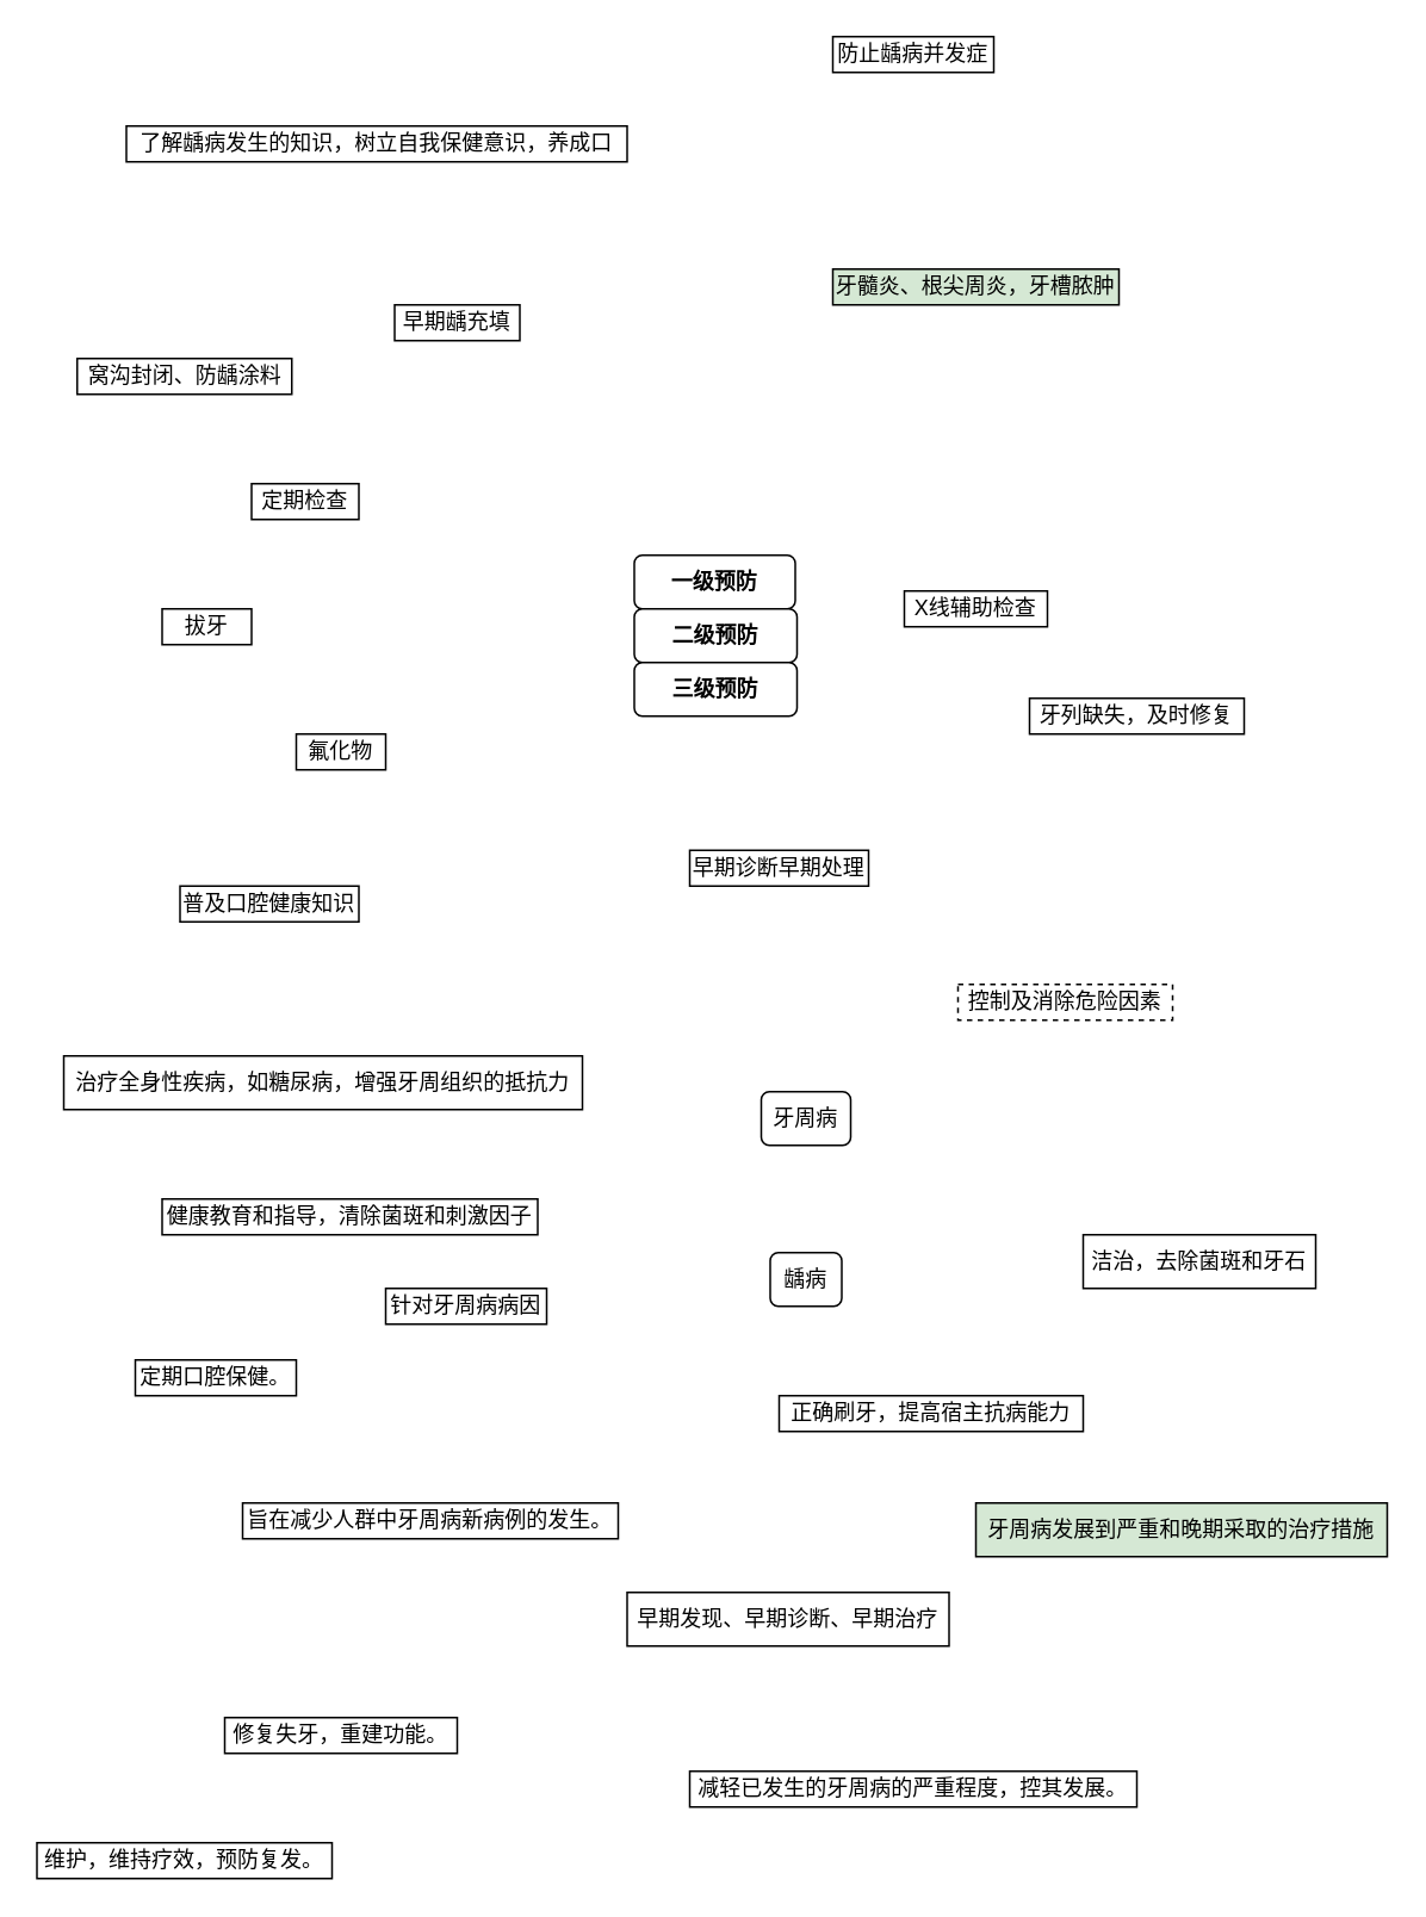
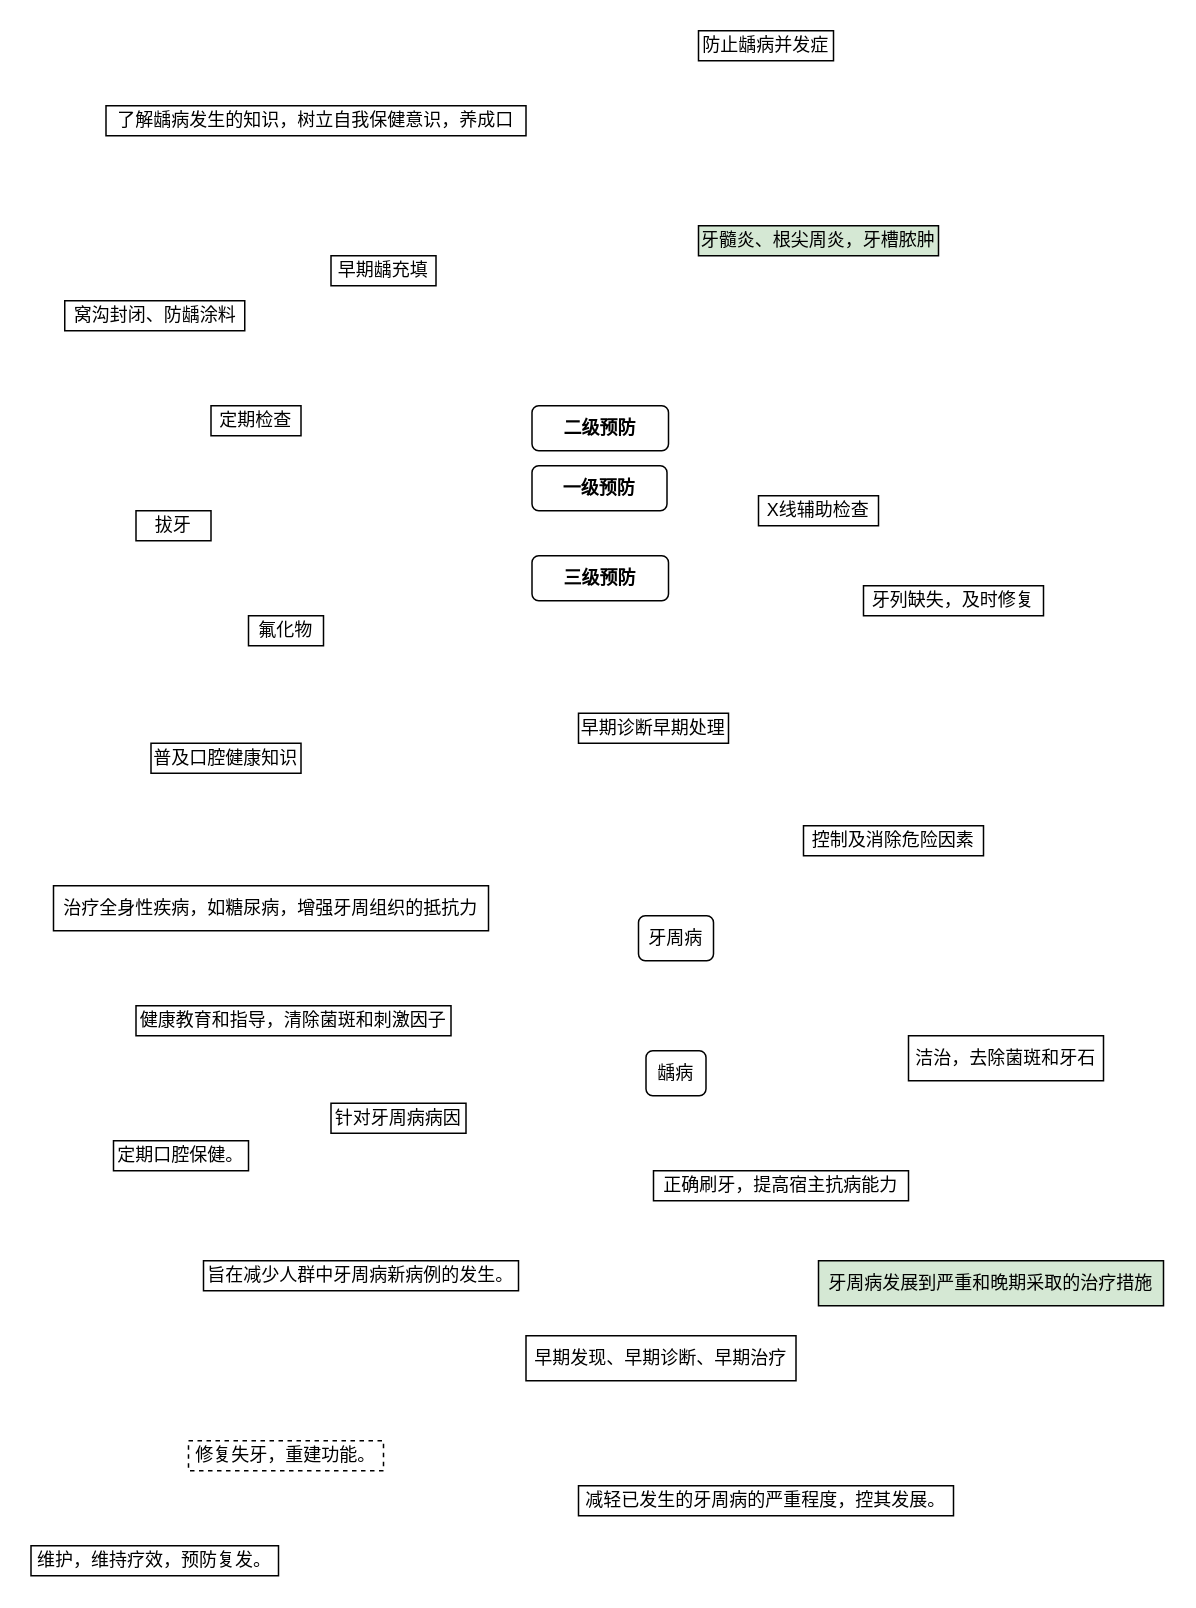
  <mxCell id="0" />
  <mxCell id="1" parent="0" />
  <mxCell id="2" value="&lt;b&gt;一级预防&lt;/b&gt;" style="rounded=1;whiteSpace=wrap;html=1;" vertex="1" parent="1"><mxGeometry x="354" y="310" width="90" height="30" as="geometry" /></mxCell>
- <mxCell id="3" value="&lt;b&gt;二级预防&lt;/b&gt;" style="rounded=1;whiteSpace=wrap;html=1;" vertex="1" parent="1"><mxGeometry x="354" y="340" width="91" height="30" as="geometry" /></mxCell>
+ <mxCell id="3" value="&lt;b&gt;二级预防&lt;/b&gt;" style="rounded=1;whiteSpace=wrap;html=1;" vertex="1" parent="1"><mxGeometry x="354" y="270" width="91" height="30" as="geometry" /></mxCell>
  <mxCell id="4" value="&lt;b&gt;三级预防&lt;/b&gt;" style="rounded=1;whiteSpace=wrap;html=1;" vertex="1" parent="1"><mxGeometry x="354" y="370" width="91" height="30" as="geometry" /></mxCell>
  <mxCell id="5" value="防止龋病并发症" style="rounded=0;whiteSpace=wrap;html=1;" vertex="1" parent="1"><mxGeometry x="465" y="20" width="90" height="20" as="geometry" /></mxCell>
  <mxCell id="6" value="了解龋病发生的知识，树立自我保健意识，养成口" style="rounded=0;whiteSpace=wrap;html=1;" vertex="1" parent="1"><mxGeometry x="70" y="70" width="280" height="20" as="geometry" /></mxCell>
  <mxCell id="7" value="牙髓炎、根尖周炎，牙槽脓肿" style="rounded=0;whiteSpace=wrap;html=1;fillColor=#d5e8d4;" vertex="1" parent="1"><mxGeometry x="465" y="150" width="160" height="20" as="geometry" /></mxCell>
  <mxCell id="8" value="早期龋充填" style="rounded=0;whiteSpace=wrap;html=1;" vertex="1" parent="1"><mxGeometry x="220" y="170" width="70" height="20" as="geometry" /></mxCell>
  <mxCell id="9" value="&lt;div style=&quot;&quot;&gt;&lt;span style=&quot;background-color: initial;&quot;&gt;窝沟封闭、防龋涂料&lt;/span&gt;&lt;/div&gt;" style="rounded=0;whiteSpace=wrap;html=1;align=center;" vertex="1" parent="1"><mxGeometry x="42.5" y="200" width="120" height="20" as="geometry" /></mxCell>
  <mxCell id="10" value="拔牙" style="rounded=0;whiteSpace=wrap;html=1;" vertex="1" parent="1"><mxGeometry x="90" y="340" width="50" height="20" as="geometry" /></mxCell>
  <mxCell id="11" value="氟化物" style="rounded=0;whiteSpace=wrap;html=1;" vertex="1" parent="1"><mxGeometry x="165" y="410" width="50" height="20" as="geometry" /></mxCell>
  <mxCell id="12" value="牙列缺失，及时修复" style="rounded=0;whiteSpace=wrap;html=1;" vertex="1" parent="1"><mxGeometry x="575" y="390" width="120" height="20" as="geometry" /></mxCell>
  <mxCell id="13" value="早期诊断早期处理" style="rounded=0;whiteSpace=wrap;html=1;" vertex="1" parent="1"><mxGeometry x="385" y="475" width="100" height="20" as="geometry" /></mxCell>
  <mxCell id="14" value="定期检查" style="rounded=0;whiteSpace=wrap;html=1;" vertex="1" parent="1"><mxGeometry x="140" y="270" width="60" height="20" as="geometry" /></mxCell>
  <mxCell id="15" value="X线辅助检查" style="rounded=0;whiteSpace=wrap;html=1;" vertex="1" parent="1"><mxGeometry x="505" y="330" width="80" height="20" as="geometry" /></mxCell>
  <mxCell id="16" value="普及口腔健康知识" style="rounded=0;whiteSpace=wrap;html=1;" vertex="1" parent="1"><mxGeometry x="100" y="495" width="100" height="20" as="geometry" /></mxCell>
- <mxCell id="17" value="控制及消除危险因素" style="rounded=0;whiteSpace=wrap;html=1;dashed=1;" vertex="1" parent="1"><mxGeometry x="535" y="550" width="120" height="20" as="geometry" /></mxCell>
+ <mxCell id="17" value="控制及消除危险因素" style="rounded=0;whiteSpace=wrap;html=1;" vertex="1" parent="1"><mxGeometry x="535" y="550" width="120" height="20" as="geometry" /></mxCell>
  <mxCell id="18" value="旨在减少人群中牙周病新病例的发生。" style="rounded=0;whiteSpace=wrap;html=1;" vertex="1" parent="1"><mxGeometry x="135" y="840" width="210" height="20" as="geometry" /></mxCell>
- <mxCell id="19" value="修复失牙，重建功能。" style="rounded=0;whiteSpace=wrap;html=1;" vertex="1" parent="1"><mxGeometry x="125" y="960" width="130" height="20" as="geometry" /></mxCell>
+ <mxCell id="19" value="修复失牙，重建功能。" style="rounded=0;whiteSpace=wrap;html=1;dashed=1;" vertex="1" parent="1"><mxGeometry x="125" y="960" width="130" height="20" as="geometry" /></mxCell>
  <mxCell id="20" value="健康教育和指导，清除菌斑和刺激因子" style="rounded=0;whiteSpace=wrap;html=1;" vertex="1" parent="1"><mxGeometry x="90" y="670" width="210" height="20" as="geometry" /></mxCell>
  <mxCell id="21" value="正确刷牙，提高宿主抗病能力" style="rounded=0;whiteSpace=wrap;html=1;" vertex="1" parent="1"><mxGeometry x="435" y="780" width="170" height="20" as="geometry" /></mxCell>
  <mxCell id="22" value="定期口腔保健。" style="rounded=0;whiteSpace=wrap;html=1;" vertex="1" parent="1"><mxGeometry x="75" y="760" width="90" height="20" as="geometry" /></mxCell>
  <mxCell id="23" value="早期发现、早期诊断、早期治疗" style="rounded=0;whiteSpace=wrap;html=1;" vertex="1" parent="1"><mxGeometry x="350" y="890" width="180" height="30" as="geometry" /></mxCell>
  <mxCell id="24" value="减轻已发生的牙周病的严重程度，控其发展。" style="rounded=0;whiteSpace=wrap;html=1;" vertex="1" parent="1"><mxGeometry x="385" y="990" width="250" height="20" as="geometry" /></mxCell>
  <mxCell id="25" value="龋病" style="rounded=1;whiteSpace=wrap;html=1;" vertex="1" parent="1"><mxGeometry x="430" y="700" width="40" height="30" as="geometry" /></mxCell>
  <mxCell id="26" value="牙周病" style="rounded=1;whiteSpace=wrap;html=1;" vertex="1" parent="1"><mxGeometry x="425" y="610" width="50" height="30" as="geometry" /></mxCell>
  <mxCell id="27" value="洁治，去除菌斑和牙石" style="rounded=0;whiteSpace=wrap;html=1;" vertex="1" parent="1"><mxGeometry x="605" y="690" width="130" height="30" as="geometry" /></mxCell>
  <mxCell id="28" value="牙周病发展到严重和晚期采取的治疗措施" style="rounded=0;whiteSpace=wrap;html=1;fillColor=#d5e8d4;" vertex="1" parent="1"><mxGeometry x="545" y="840" width="230" height="30" as="geometry" /></mxCell>
- <mxCell id="29" value="针对牙周病病因" style="rounded=0;whiteSpace=wrap;html=1;" vertex="1" parent="1"><mxGeometry x="215" y="720" width="90" height="20" as="geometry" /></mxCell>
+ <mxCell id="29" value="针对牙周病病因" style="rounded=0;whiteSpace=wrap;html=1;" vertex="1" parent="1"><mxGeometry x="220" y="735" width="90" height="20" as="geometry" /></mxCell>
  <mxCell id="30" value="维护，维持疗效，预防复发。" style="rounded=0;whiteSpace=wrap;html=1;" vertex="1" parent="1"><mxGeometry x="20" y="1030" width="165" height="20" as="geometry" /></mxCell>
  <mxCell id="31" value="治疗全身性疾病，如糖尿病，增强牙周组织的抵抗力" style="rounded=0;whiteSpace=wrap;html=1;" vertex="1" parent="1"><mxGeometry x="35" y="590" width="290" height="30" as="geometry" /></mxCell>
